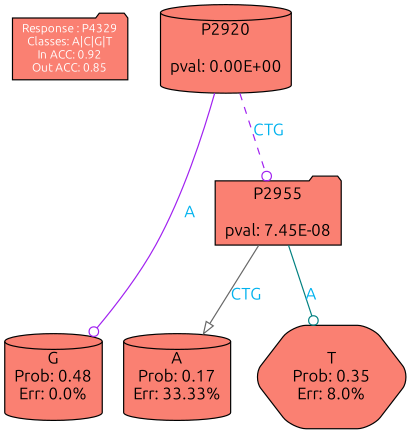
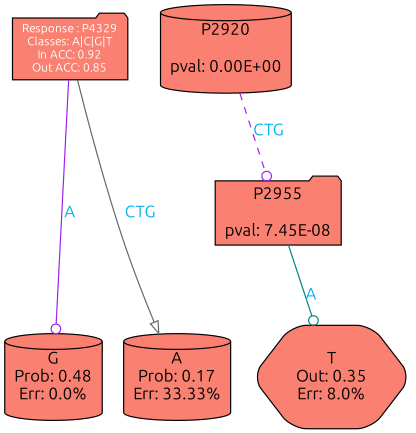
  digraph {
    fontname=Ubuntu
    ranksep=equally
    splines=polylines
    node [color=black fillcolor=salmon fontname=Ubuntu shape=cylinder style="filled, rounded"]
    edge [arrowhead=odot color=purple fontcolor=deepskyblue2 fontname=Ubuntu style=solid]
    n1 [label="G\nProb: 0.48\nErr: 0.0%"]
-   n2 [label="T\nProb: 0.35\nErr: 8.0%" shape=hexagon]
+   n2 [label="T\nOut: 0.35\nErr: 8.0%" shape=hexagon]
    n3 [label="A\nProb: 0.17\nErr: 33.33%"]
    n4 [align=left fontcolor=white fontsize=10 label="Response : P4329\nClasses: A|C|G|T\nIn ACC: 0.92\nOut ACC: 0.85\n" shape=folder style=filled]
    n5 [label="P2920\n\npval: 0.00E+00"]
    n6 [label="P2955\n\npval: 7.45E-08" shape=folder]
    subgraph sub_1 {
      rank=same
      n1
      n2
      n3
    }
    subgraph sub_2 {
      rank=same
      n4
      n5
    }
-   n5 -> n1 [label=A]
+   n4 -> n1 [label=A]
    n5 -> n6 [label=CTG style=dashed]
    n6 -> n2 [color=teal label=A]
-   n6 -> n3 [arrowhead=onormal color=gray40 label=CTG]
+   n4 -> n3 [arrowhead=onormal color=gray40 label=CTG]
  }
